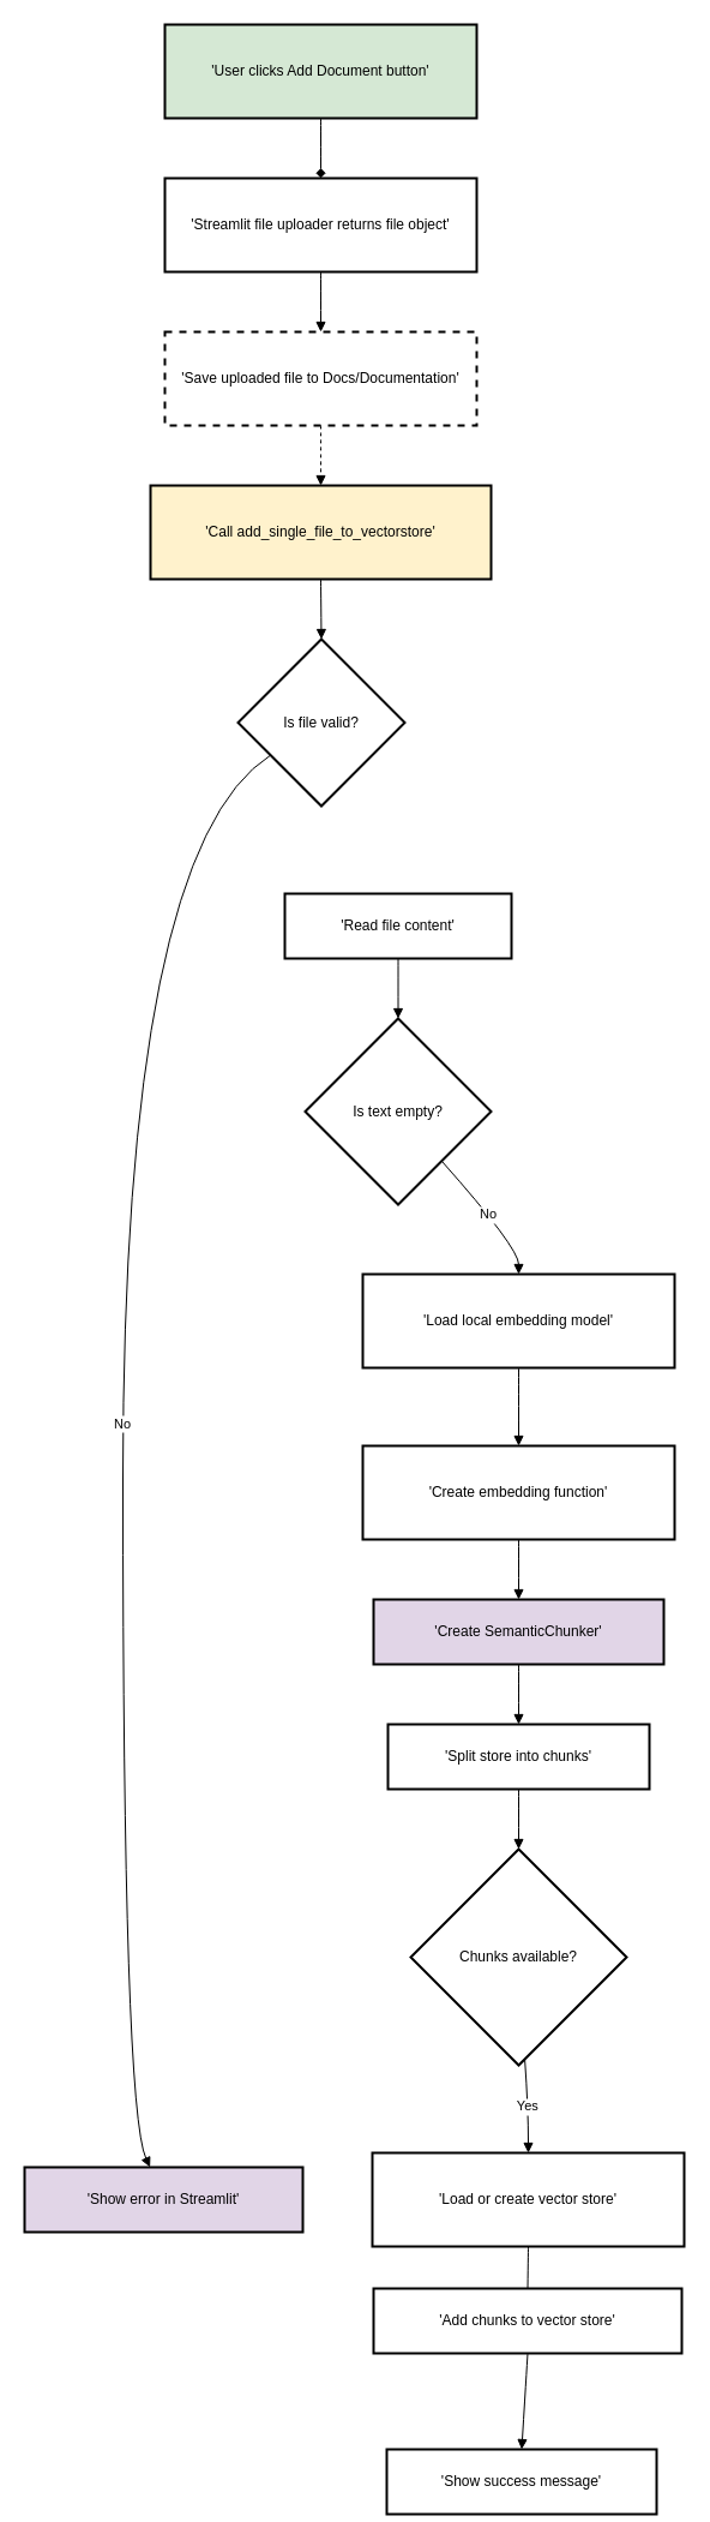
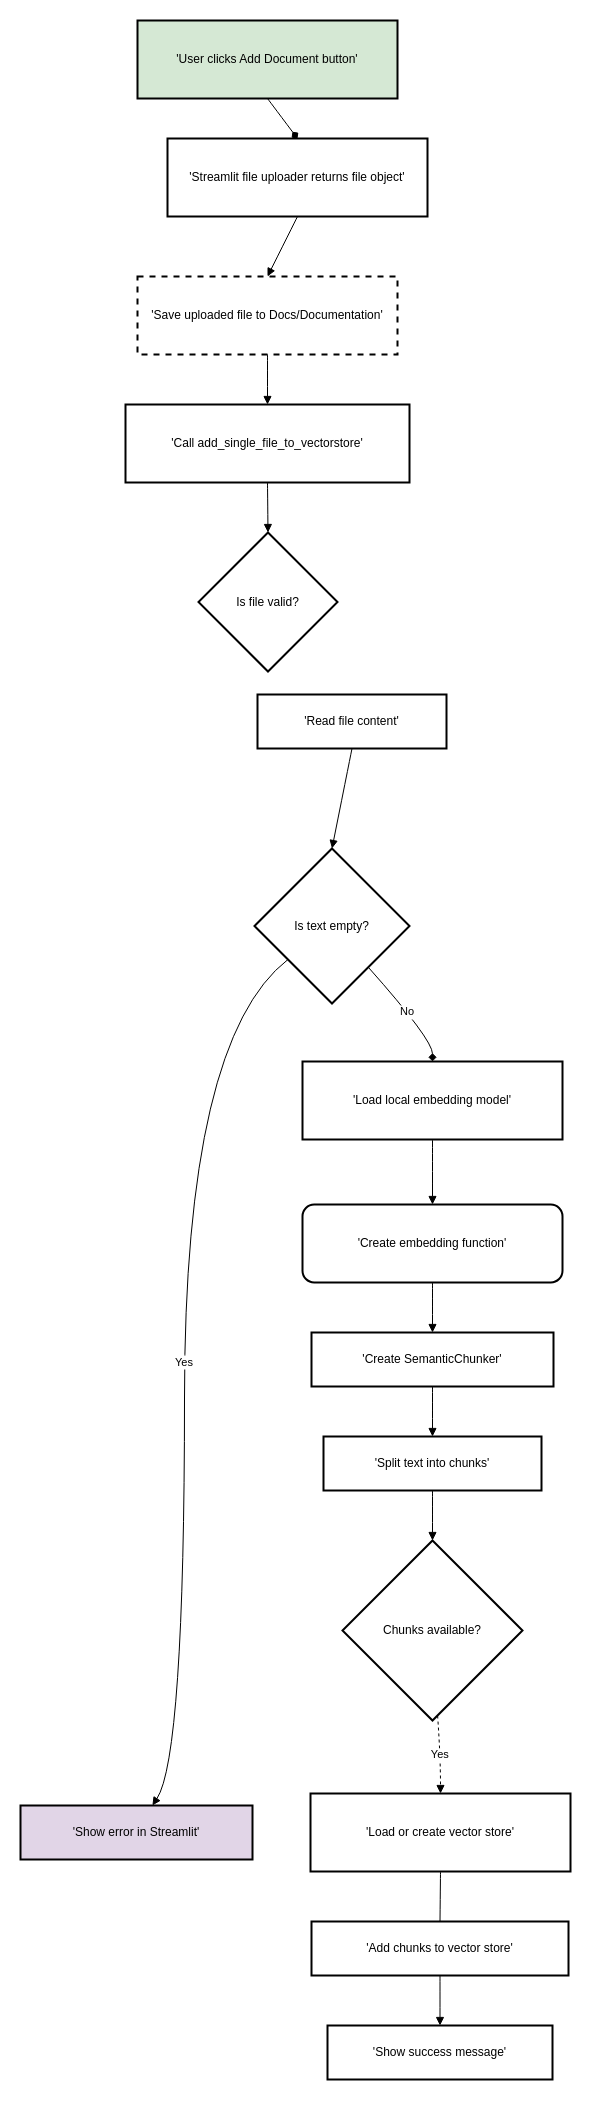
  <mxCell id="0" />
  <mxCell id="1" parent="0" />
  <mxCell id="2" value="'User clicks Add Document button'" style="whiteSpace=wrap;strokeWidth=2;fillColor=#d5e8d4;" vertex="1" parent="1"><mxGeometry x="137" y="20" width="260" height="78" as="geometry" /></mxCell>
- <mxCell id="3" value="'Streamlit file uploader returns file object'" style="whiteSpace=wrap;strokeWidth=2;" vertex="1" parent="1"><mxGeometry x="137" y="148" width="260" height="78" as="geometry" /></mxCell>
+ <mxCell id="3" value="'Streamlit file uploader returns file object'" style="whiteSpace=wrap;strokeWidth=2;" vertex="1" parent="1"><mxGeometry x="167" y="138" width="260" height="78" as="geometry" /></mxCell>
  <mxCell id="4" value="'Save uploaded file to Docs/Documentation'" style="whiteSpace=wrap;strokeWidth=2;dashed=1;" vertex="1" parent="1"><mxGeometry x="137" y="276" width="260" height="78" as="geometry" /></mxCell>
- <mxCell id="5" value="'Call add_single_file_to_vectorstore'" style="whiteSpace=wrap;strokeWidth=2;fillColor=#fff2cc;" vertex="1" parent="1"><mxGeometry x="125" y="404" width="284" height="78" as="geometry" /></mxCell>
+ <mxCell id="5" value="'Call add_single_file_to_vectorstore'" style="whiteSpace=wrap;strokeWidth=2;" vertex="1" parent="1"><mxGeometry x="125" y="404" width="284" height="78" as="geometry" /></mxCell>
  <mxCell id="6" value="Is file valid?" style="rhombus;strokeWidth=2;whiteSpace=wrap;" vertex="1" parent="1"><mxGeometry x="198" y="532" width="139" height="139" as="geometry" /></mxCell>
  <mxCell id="7" value="'Show error in Streamlit'" style="whiteSpace=wrap;strokeWidth=2;fillColor=#e1d5e7;" vertex="1" parent="1"><mxGeometry x="20" y="1805" width="232" height="54" as="geometry" /></mxCell>
- <mxCell id="8" value="'Read file content'" style="whiteSpace=wrap;strokeWidth=2;" vertex="1" parent="1"><mxGeometry x="237" y="744" width="189" height="54" as="geometry" /></mxCell>
+ <mxCell id="8" value="'Read file content'" style="whiteSpace=wrap;strokeWidth=2;" vertex="1" parent="1"><mxGeometry x="257" y="694" width="189" height="54" as="geometry" /></mxCell>
  <mxCell id="9" value="Is text empty?" style="rhombus;strokeWidth=2;whiteSpace=wrap;" vertex="1" parent="1"><mxGeometry x="254" y="848" width="155" height="155" as="geometry" /></mxCell>
  <mxCell id="10" value="'Load local embedding model'" style="whiteSpace=wrap;strokeWidth=2;" vertex="1" parent="1"><mxGeometry x="302" y="1061" width="260" height="78" as="geometry" /></mxCell>
- <mxCell id="11" value="'Create embedding function'" style="whiteSpace=wrap;strokeWidth=2;" vertex="1" parent="1"><mxGeometry x="302" y="1204" width="260" height="78" as="geometry" /></mxCell>
- <mxCell id="12" value="'Create SemanticChunker'" style="whiteSpace=wrap;strokeWidth=2;fillColor=#e1d5e7;" vertex="1" parent="1"><mxGeometry x="311" y="1332" width="242" height="54" as="geometry" /></mxCell>
- <mxCell id="13" value="'Split store into chunks'" style="whiteSpace=wrap;strokeWidth=2;" vertex="1" parent="1"><mxGeometry x="323" y="1436" width="218" height="54" as="geometry" /></mxCell>
+ <mxCell id="11" value="'Create embedding function'" style="whiteSpace=wrap;strokeWidth=2;rounded=1;" vertex="1" parent="1"><mxGeometry x="302" y="1204" width="260" height="78" as="geometry" /></mxCell>
+ <mxCell id="12" value="'Create SemanticChunker'" style="whiteSpace=wrap;strokeWidth=2;" vertex="1" parent="1"><mxGeometry x="311" y="1332" width="242" height="54" as="geometry" /></mxCell>
+ <mxCell id="13" value="'Split text into chunks'" style="whiteSpace=wrap;strokeWidth=2;" vertex="1" parent="1"><mxGeometry x="323" y="1436" width="218" height="54" as="geometry" /></mxCell>
  <mxCell id="14" value="Chunks available?" style="rhombus;strokeWidth=2;whiteSpace=wrap;" vertex="1" parent="1"><mxGeometry x="342" y="1540" width="180" height="180" as="geometry" /></mxCell>
  <mxCell id="15" value="'Load or create vector store'" style="whiteSpace=wrap;strokeWidth=2;" vertex="1" parent="1"><mxGeometry x="310" y="1793" width="260" height="78" as="geometry" /></mxCell>
- <mxCell id="16" value="'Add chunks to vector store'" style="whiteSpace=wrap;strokeWidth=2;" vertex="1" parent="1"><mxGeometry x="311" y="1906" width="257" height="54" as="geometry" /></mxCell>
- <mxCell id="17" value="'Show success message'" style="whiteSpace=wrap;strokeWidth=2;" vertex="1" parent="1"><mxGeometry x="322" y="2040" width="225" height="54" as="geometry" /></mxCell>
+ <mxCell id="16" value="'Add chunks to vector store'" style="whiteSpace=wrap;strokeWidth=2;" vertex="1" parent="1"><mxGeometry x="311" y="1921" width="257" height="54" as="geometry" /></mxCell>
+ <mxCell id="17" value="'Show success message'" style="whiteSpace=wrap;strokeWidth=2;" vertex="1" parent="1"><mxGeometry x="327" y="2025" width="225" height="54" as="geometry" /></mxCell>
  <mxCell id="18" value="" style="curved=1;startArrow=none;endArrow=diamond;exitX=0.5;exitY=1;entryX=0.5;entryY=0;rounded=0;" edge="1" parent="1" source="2" target="3"><mxGeometry relative="1" as="geometry"><Array as="points" /></mxGeometry></mxCell>
  <mxCell id="19" value="" style="curved=1;startArrow=none;endArrow=block;exitX=0.5;exitY=1;entryX=0.5;entryY=0;rounded=0;" edge="1" parent="1" source="3" target="4"><mxGeometry relative="1" as="geometry"><Array as="points" /></mxGeometry></mxCell>
- <mxCell id="20" value="" style="curved=1;startArrow=none;endArrow=block;exitX=0.5;exitY=1;entryX=0.5;entryY=0;rounded=0;dashed=1;" edge="1" parent="1" source="4" target="5"><mxGeometry relative="1" as="geometry"><Array as="points" /></mxGeometry></mxCell>
+ <mxCell id="20" value="" style="curved=1;startArrow=none;endArrow=block;exitX=0.5;exitY=1;entryX=0.5;entryY=0;rounded=0;" edge="1" parent="1" source="4" target="5"><mxGeometry relative="1" as="geometry"><Array as="points" /></mxGeometry></mxCell>
  <mxCell id="21" value="" style="curved=1;startArrow=none;endArrow=block;exitX=0.5;exitY=1;entryX=0.5;entryY=0;rounded=0;" edge="1" parent="1" source="5" target="6"><mxGeometry relative="1" as="geometry"><Array as="points" /></mxGeometry></mxCell>
- <mxCell id="22" value="No" style="curved=1;startArrow=none;endArrow=block;exitX=0;exitY=0.82;entryX=0.45;entryY=-0.01;rounded=0;" edge="1" parent="1" source="6" target="7"><mxGeometry relative="1" as="geometry"><Array as="points"><mxPoint x="102" y="707" /><mxPoint x="102" y="1756" /></Array></mxGeometry></mxCell>
  <mxCell id="23" value="" style="curved=1;startArrow=none;endArrow=block;exitX=0.5;exitY=1;entryX=0.5;entryY=0;rounded=0;" edge="1" parent="1" source="8" target="9"><mxGeometry relative="1" as="geometry"><Array as="points" /></mxGeometry></mxCell>
- <mxCell id="25" value="No" style="curved=1;startArrow=none;endArrow=block;exitX=0.94;exitY=1;entryX=0.5;entryY=0;rounded=0;" edge="1" parent="1" source="9" target="10"><mxGeometry relative="1" as="geometry"><Array as="points"><mxPoint x="432" y="1039" /></Array></mxGeometry></mxCell>
+ <mxCell id="24" value="Yes" style="curved=1;startArrow=none;endArrow=block;exitX=0;exitY=0.88;entryX=0.57;entryY=-0.01;rounded=0;" edge="1" parent="1" source="9" target="7"><mxGeometry relative="1" as="geometry"><Array as="points"><mxPoint x="184" y="1039" /><mxPoint x="184" y="1756" /></Array></mxGeometry></mxCell>
+ <mxCell id="25" value="No" style="curved=1;startArrow=none;endArrow=diamond;exitX=0.94;exitY=1;entryX=0.5;entryY=0;rounded=0;" edge="1" parent="1" source="9" target="10"><mxGeometry relative="1" as="geometry"><Array as="points"><mxPoint x="432" y="1039" /></Array></mxGeometry></mxCell>
  <mxCell id="26" value="" style="curved=1;startArrow=none;endArrow=block;exitX=0.5;exitY=1;entryX=0.5;entryY=0;rounded=0;" edge="1" parent="1" source="10" target="11"><mxGeometry relative="1" as="geometry"><Array as="points" /></mxGeometry></mxCell>
  <mxCell id="27" value="" style="curved=1;startArrow=none;endArrow=block;exitX=0.5;exitY=1;entryX=0.5;entryY=0;rounded=0;" edge="1" parent="1" source="11" target="12"><mxGeometry relative="1" as="geometry"><Array as="points" /></mxGeometry></mxCell>
  <mxCell id="28" value="" style="curved=1;startArrow=none;endArrow=block;exitX=0.5;exitY=1;entryX=0.5;entryY=0;rounded=0;" edge="1" parent="1" source="12" target="13"><mxGeometry relative="1" as="geometry"><Array as="points" /></mxGeometry></mxCell>
  <mxCell id="29" value="" style="curved=1;startArrow=none;endArrow=block;exitX=0.5;exitY=1;entryX=0.5;entryY=0;rounded=0;" edge="1" parent="1" source="13" target="14"><mxGeometry relative="1" as="geometry"><Array as="points" /></mxGeometry></mxCell>
- <mxCell id="30" value="Yes" style="curved=1;startArrow=none;endArrow=block;exitX=0.53;exitY=1;entryX=0.5;entryY=-0.01;rounded=0;" edge="1" parent="1" source="14" target="15"><mxGeometry relative="1" as="geometry"><Array as="points"><mxPoint x="440" y="1756" /></Array></mxGeometry></mxCell>
+ <mxCell id="30" value="Yes" style="curved=1;startArrow=none;endArrow=block;exitX=0.53;exitY=1;entryX=0.5;entryY=-0.01;rounded=0;dashed=1;" edge="1" parent="1" source="14" target="15"><mxGeometry relative="1" as="geometry"><Array as="points"><mxPoint x="440" y="1756" /></Array></mxGeometry></mxCell>
  <mxCell id="31" value="" style="curved=1;startArrow=none;endArrow=none;exitX=0.5;exitY=0.99;entryX=0.5;entryY=-0.01;rounded=0;" edge="1" parent="1" source="15" target="16"><mxGeometry relative="1" as="geometry"><Array as="points" /></mxGeometry></mxCell>
  <mxCell id="32" value="" style="curved=1;startArrow=none;endArrow=block;exitX=0.5;exitY=0.99;entryX=0.5;entryY=-0.01;rounded=0;" edge="1" parent="1" source="16" target="17"><mxGeometry relative="1" as="geometry"><Array as="points" /></mxGeometry></mxCell>
